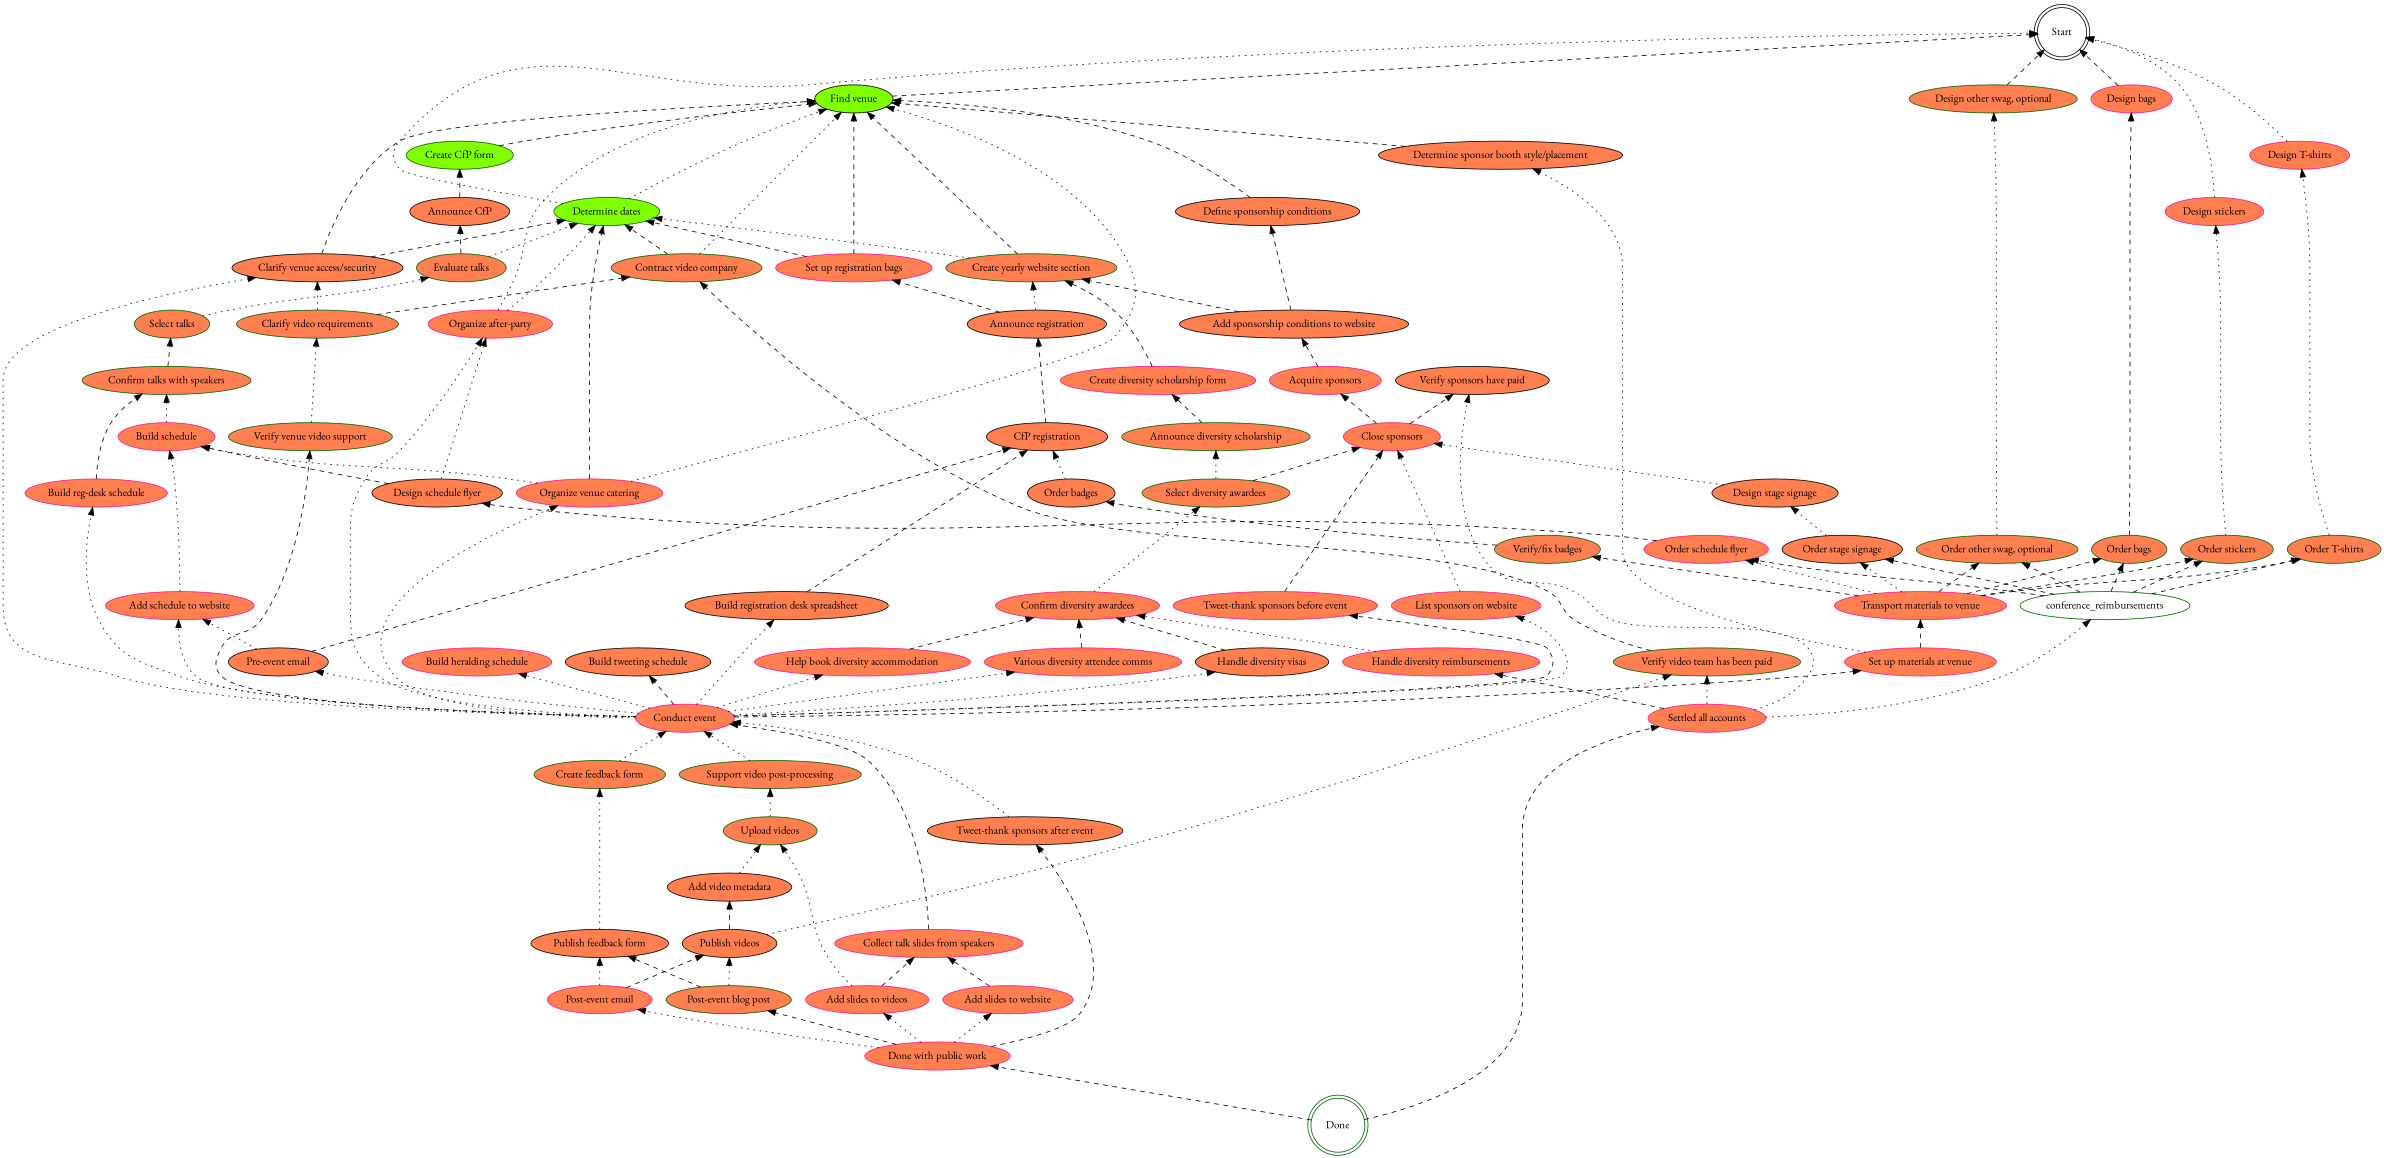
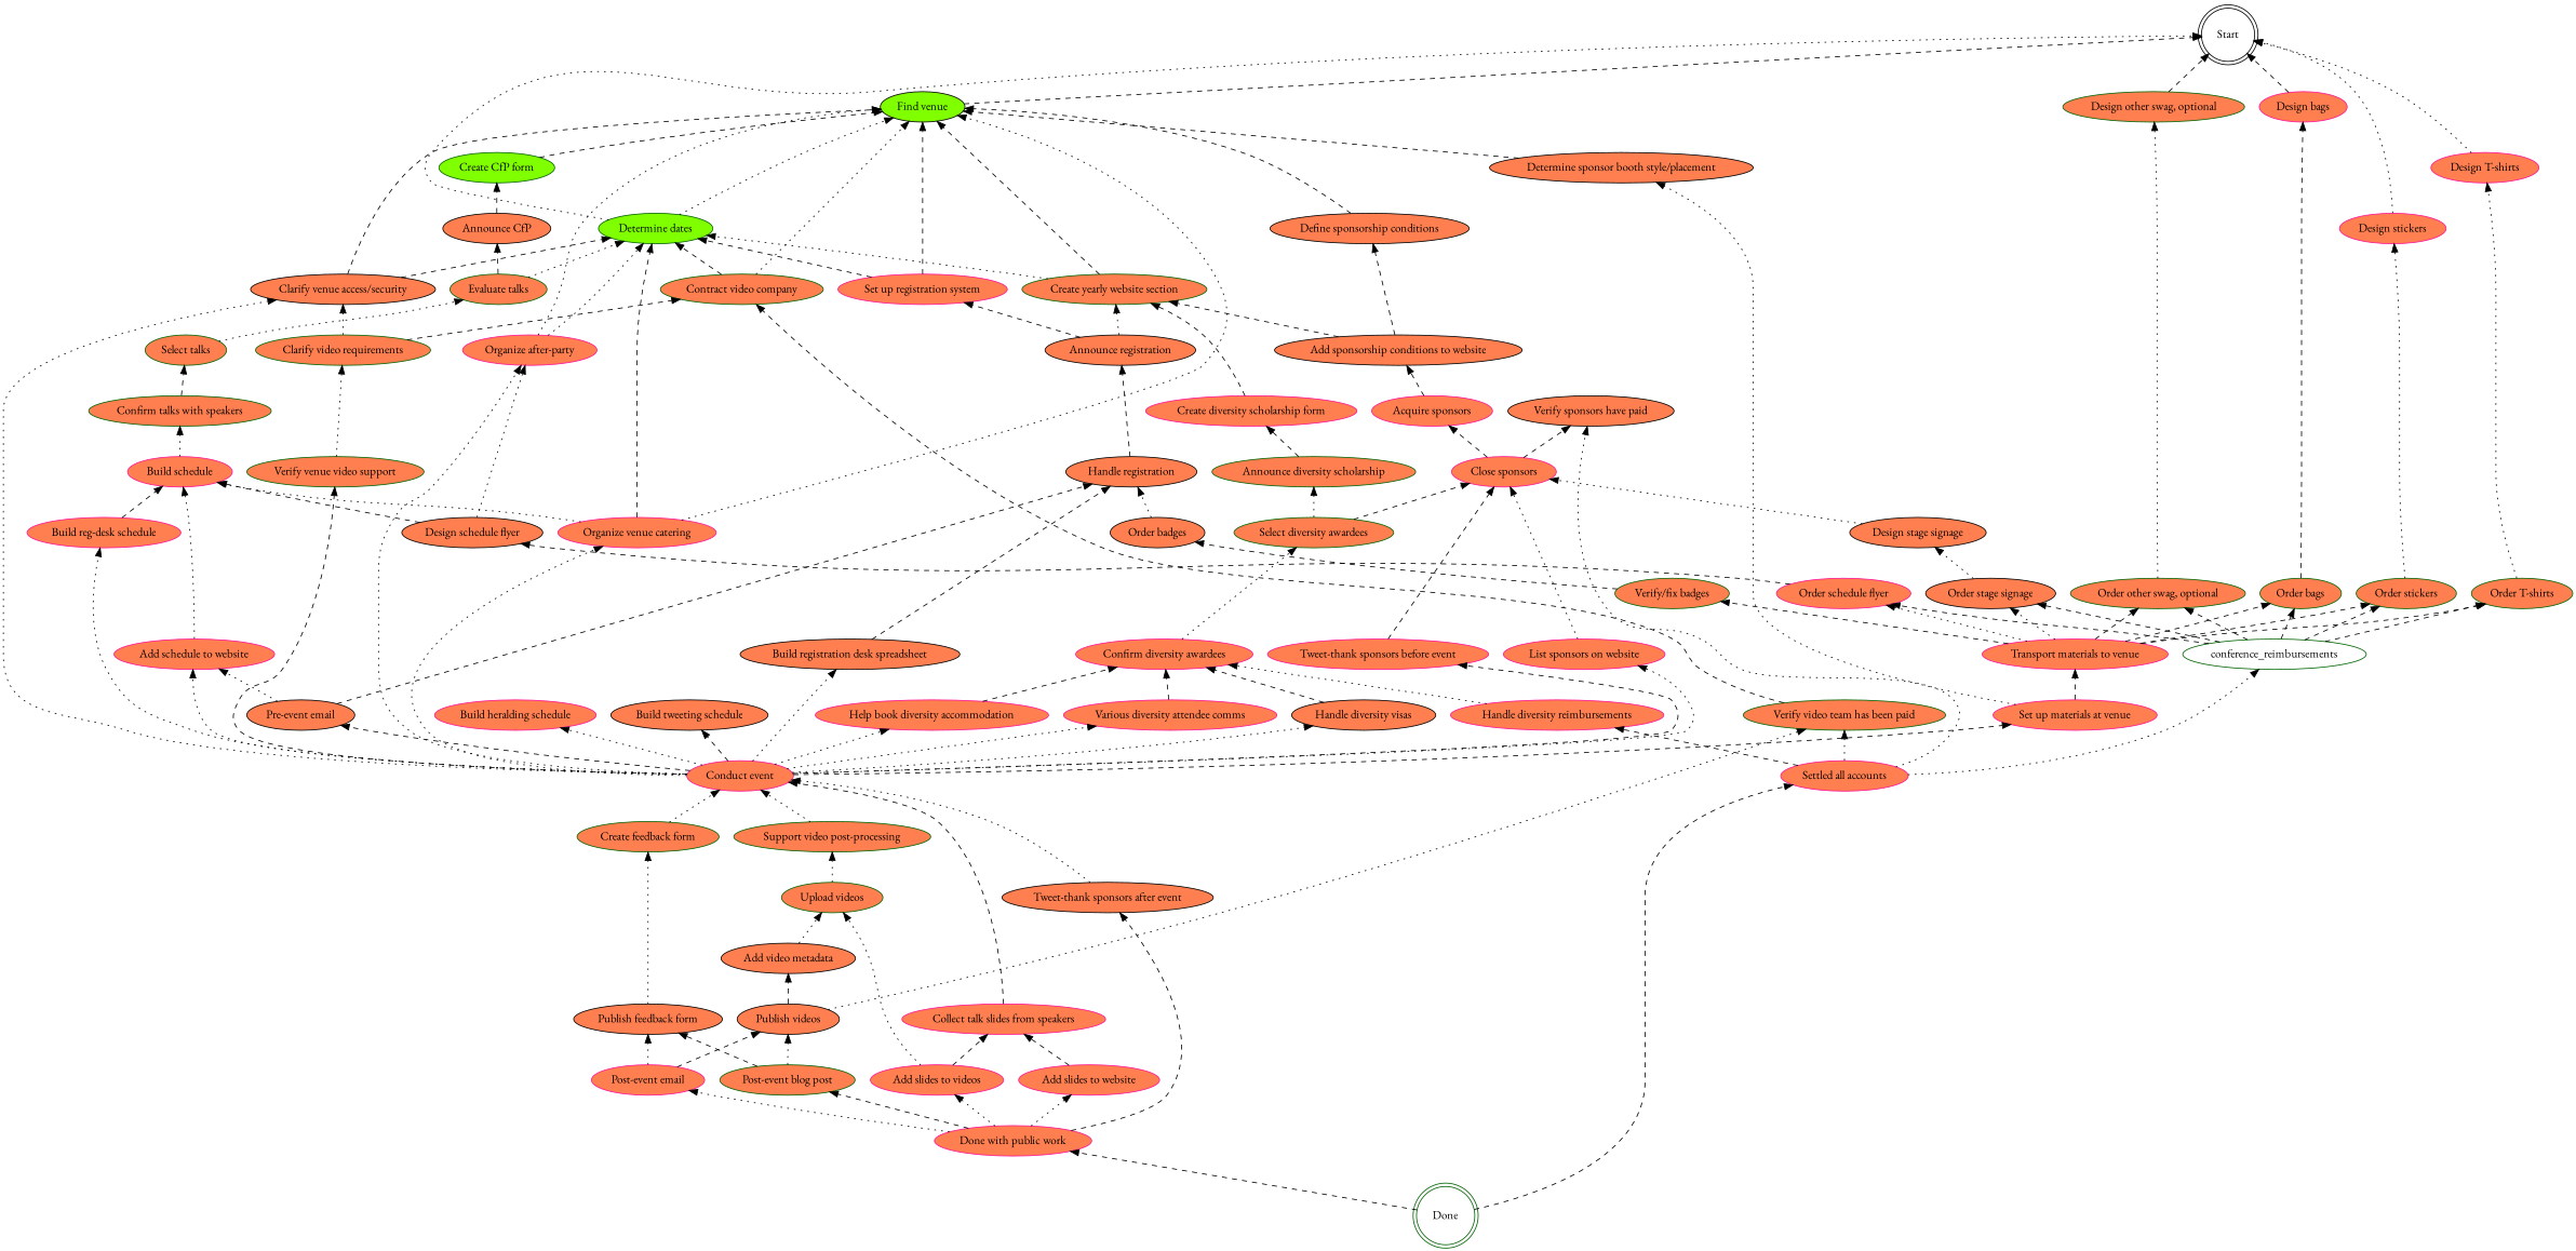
  digraph {
    fontname="EB Garamond"
    rankdir=BT
    node [color=deeppink fillcolor=coral fontname="EB Garamond" style=filled]
    edge [fontname="EB Garamond" style=dashed]
    n1 [color=black fillcolor=chartreuse label="Find venue"]
    n2 [color=black label=Start shape=doublecircle fillcolor="" style=""]
    n3 [color=darkgreen fillcolor=chartreuse label="Determine dates"]
    n4 [label="Design bags"]
    n5 [label="Design stickers"]
    n6 [label="Design T-shirts"]
    n7 [color=darkgreen label="Design other swag, optional"]
    n8 [color=darkgreen label="Create yearly website section"]
    n9 [color=black label="Define sponsorship conditions"]
    n10 [color=black label="Add sponsorship conditions to website"]
    n11 [label="Acquire sponsors"]
    n12 [label="Close sponsors"]
    n13 [color=black label="Verify sponsors have paid"]
    n14 [label="List sponsors on website"]
    n15 [label="Tweet-thank sponsors before event"]
    n16 [color=black label="Tweet-thank sponsors after event"]
    n17 [label="Conduct event"]
    n18 [label="Add schedule to website"]
    n19 [label="Build reg-desk schedule"]
    n20 [label="Organize after-party"]
    n21 [label="Organize venue catering"]
    n22 [color=black label="Clarify venue access/security"]
    n23 [color=black label="Pre-event email"]
    n24 [color=black label="Build registration desk spreadsheet"]
    n25 [color=darkgreen label="Verify venue video support"]
    n26 [label="Set up materials at venue"]
    n27 [label="Various diversity attendee comms"]
    n28 [color=black label="Handle diversity visas"]
    n29 [label="Help book diversity accommodation"]
    n30 [label="Build heralding schedule"]
    n31 [color=black label="Build tweeting schedule"]
    n32 [label="Build schedule"]
-   n33 [color=black label="CfP registration"]
+   n33 [color=black label="Handle registration"]
    n34 [color=darkgreen label="Clarify video requirements"]
    n35 [color=black label="Determine sponsor booth style/placement"]
    n36 [label="Transport materials to venue"]
    n37 [label="Confirm diversity awardees"]
    n38 [color=darkgreen fillcolor=chartreuse label="Create CfP form"]
    n39 [color=black label="Announce CfP"]
    n40 [color=darkgreen label="Evaluate talks"]
    n41 [color=darkgreen label="Select talks"]
    n42 [color=darkgreen label="Confirm talks with speakers"]
    n43 [color=black label="Design schedule flyer"]
    n44 [label="Order schedule flyer"]
-   n45 [label="Set up registration bags"]
+   n45 [label="Set up registration system"]
    n46 [color=black label="Announce registration"]
    n47 [color=black label="Design stage signage"]
    n48 [color=black label="Order stage signage"]
    n49 [color=darkgreen label="Order bags"]
    n50 [color=darkgreen label="Order stickers"]
    n51 [color=darkgreen label="Order T-shirts"]
    n52 [color=darkgreen label="Order other swag, optional"]
    n53 [color=black label="Order badges"]
    n54 [color=darkgreen label="Verify/fix badges"]
    n55 [color=darkgreen label="Contract video company"]
    n56 [color=darkgreen label="Verify video team has been paid"]
    n57 [label="Create diversity scholarship form"]
    n58 [color=darkgreen label="Announce diversity scholarship"]
    n59 [color=darkgreen label="Select diversity awardees"]
    n60 [label="Handle diversity reimbursements"]
    n61 [color=darkgreen label="Create feedback form"]
    n62 [color=black label="Publish feedback form"]
    n63 [color=darkgreen label="Support video post-processing"]
    n64 [color=darkgreen label="Upload videos"]
    n65 [color=black label="Add video metadata"]
    n66 [color=black label="Publish videos"]
    n67 [label="Collect talk slides from speakers"]
    n68 [label="Add slides to videos"]
    n69 [label="Add slides to website"]
    n70 [color=darkgreen label="Post-event blog post"]
    n71 [label="Post-event email"]
    n72 [label="Done with public work"]
    conference_reimbursements [color=darkgreen fillcolor="" style=""]
    n74 [label="Settled all accounts"]
    n75 [color=darkgreen label=Done shape=doublecircle fillcolor="" style=""]
    n1 -> n2
    n3 -> n1 [style=dotted]
    n3 -> n2 [style=dotted]
    n4 -> n2
    n5 -> n2 [style=dotted]
    n6 -> n2 [style=dotted]
    n7 -> n2
    n8 -> n1
    n8 -> n3 [style=dotted]
    n9 -> n1
    n10 -> n8
    n10 -> n9
    n11 -> n10
    n12 -> n11
    n12 -> n13
    n14 -> n12 [style=dotted]
    n15 -> n12
    n16 -> n17 [style=dotted]
    n17 -> n14 [style=dotted]
    n17 -> n15
    n17 -> n18 [style=dotted]
    n17 -> n19 [style=dotted]
    n17 -> n20 [style=dotted]
    n17 -> n21 [style=dotted]
    n17 -> n22 [style=dotted]
-   n17 -> n23 [style=dotted]
+   n17 -> n23
    n17 -> n24 [style=dotted]
    n17 -> n25
    n17 -> n26
    n17 -> n27 [style=dotted]
    n17 -> n28 [style=dotted]
    n17 -> n29 [style=dotted]
    n17 -> n30 [style=dotted]
    n17 -> n31
    n18 -> n32 [style=dotted]
-   n19 -> n42
+   n19 -> n32
    n20 -> n1 [style=dotted]
    n20 -> n3 [style=dotted]
    n21 -> n1 [style=dotted]
    n21 -> n3
    n21 -> n32 [style=dotted]
    n22 -> n1
    n22 -> n3
    n23 -> n18 [style=dotted]
    n23 -> n33
    n24 -> n33
    n25 -> n34 [style=dotted]
    n26 -> n35 [style=dotted]
    n26 -> n36
    n27 -> n37
    n28 -> n37
    n29 -> n37
    n32 -> n42 [style=dotted]
    n33 -> n46
    n34 -> n22 [style=dotted]
    n34 -> n55
    n35 -> n1
    n36 -> n44 [style=dotted]
    n36 -> n48 [style=dotted]
    n36 -> n49
    n36 -> n50
    n36 -> n51
    n36 -> n52
    n36 -> n54
    n37 -> n59 [style=dotted]
    n38 -> n1
    n39 -> n38
    n40 -> n3 [style=dotted]
    n40 -> n39
    n41 -> n40 [style=dotted]
    n42 -> n41
    n43 -> n20 [style=dotted]
    n43 -> n32
    n44 -> n43
    n45 -> n1
    n45 -> n3
    n46 -> n8 [style=dotted]
    n46 -> n45
    n47 -> n12 [style=dotted]
    n48 -> n47 [style=dotted]
    n49 -> n4
    n50 -> n5 [style=dotted]
    n51 -> n6 [style=dotted]
    n52 -> n7 [style=dotted]
    n53 -> n33 [style=dotted]
    n54 -> n53
    n55 -> n1 [style=dotted]
    n55 -> n3
    n56 -> n55
    n57 -> n8
    n58 -> n57
    n59 -> n12
    n59 -> n58 [style=dotted]
    n60 -> n37 [style=dotted]
    n61 -> n17 [style=dotted]
    n62 -> n61 [style=dotted]
    n63 -> n17 [style=dotted]
    n64 -> n63 [style=dotted]
    n65 -> n64 [style=dotted]
    n66 -> n56 [style=dotted]
    n66 -> n65
    n67 -> n17
    n68 -> n64 [style=dotted]
    n68 -> n67
    n69 -> n67
    n70 -> n62
    n70 -> n66 [style=dotted]
    n71 -> n62 [style=dotted]
    n71 -> n66
    n72 -> n16
    n72 -> n68 [style=dotted]
    n72 -> n69 [style=dotted]
    n72 -> n70
    n72 -> n71 [style=dotted]
    conference_reimbursements -> n44
    conference_reimbursements -> n48
    conference_reimbursements -> n49
    conference_reimbursements -> n50
    conference_reimbursements -> n51
    conference_reimbursements -> n52
    n74 -> n13 [style=dotted]
    n74 -> n56 [style=dotted]
    n74 -> n60
    n74 -> conference_reimbursements [style=dotted]
    n75 -> n72
    n75 -> n74
  }
